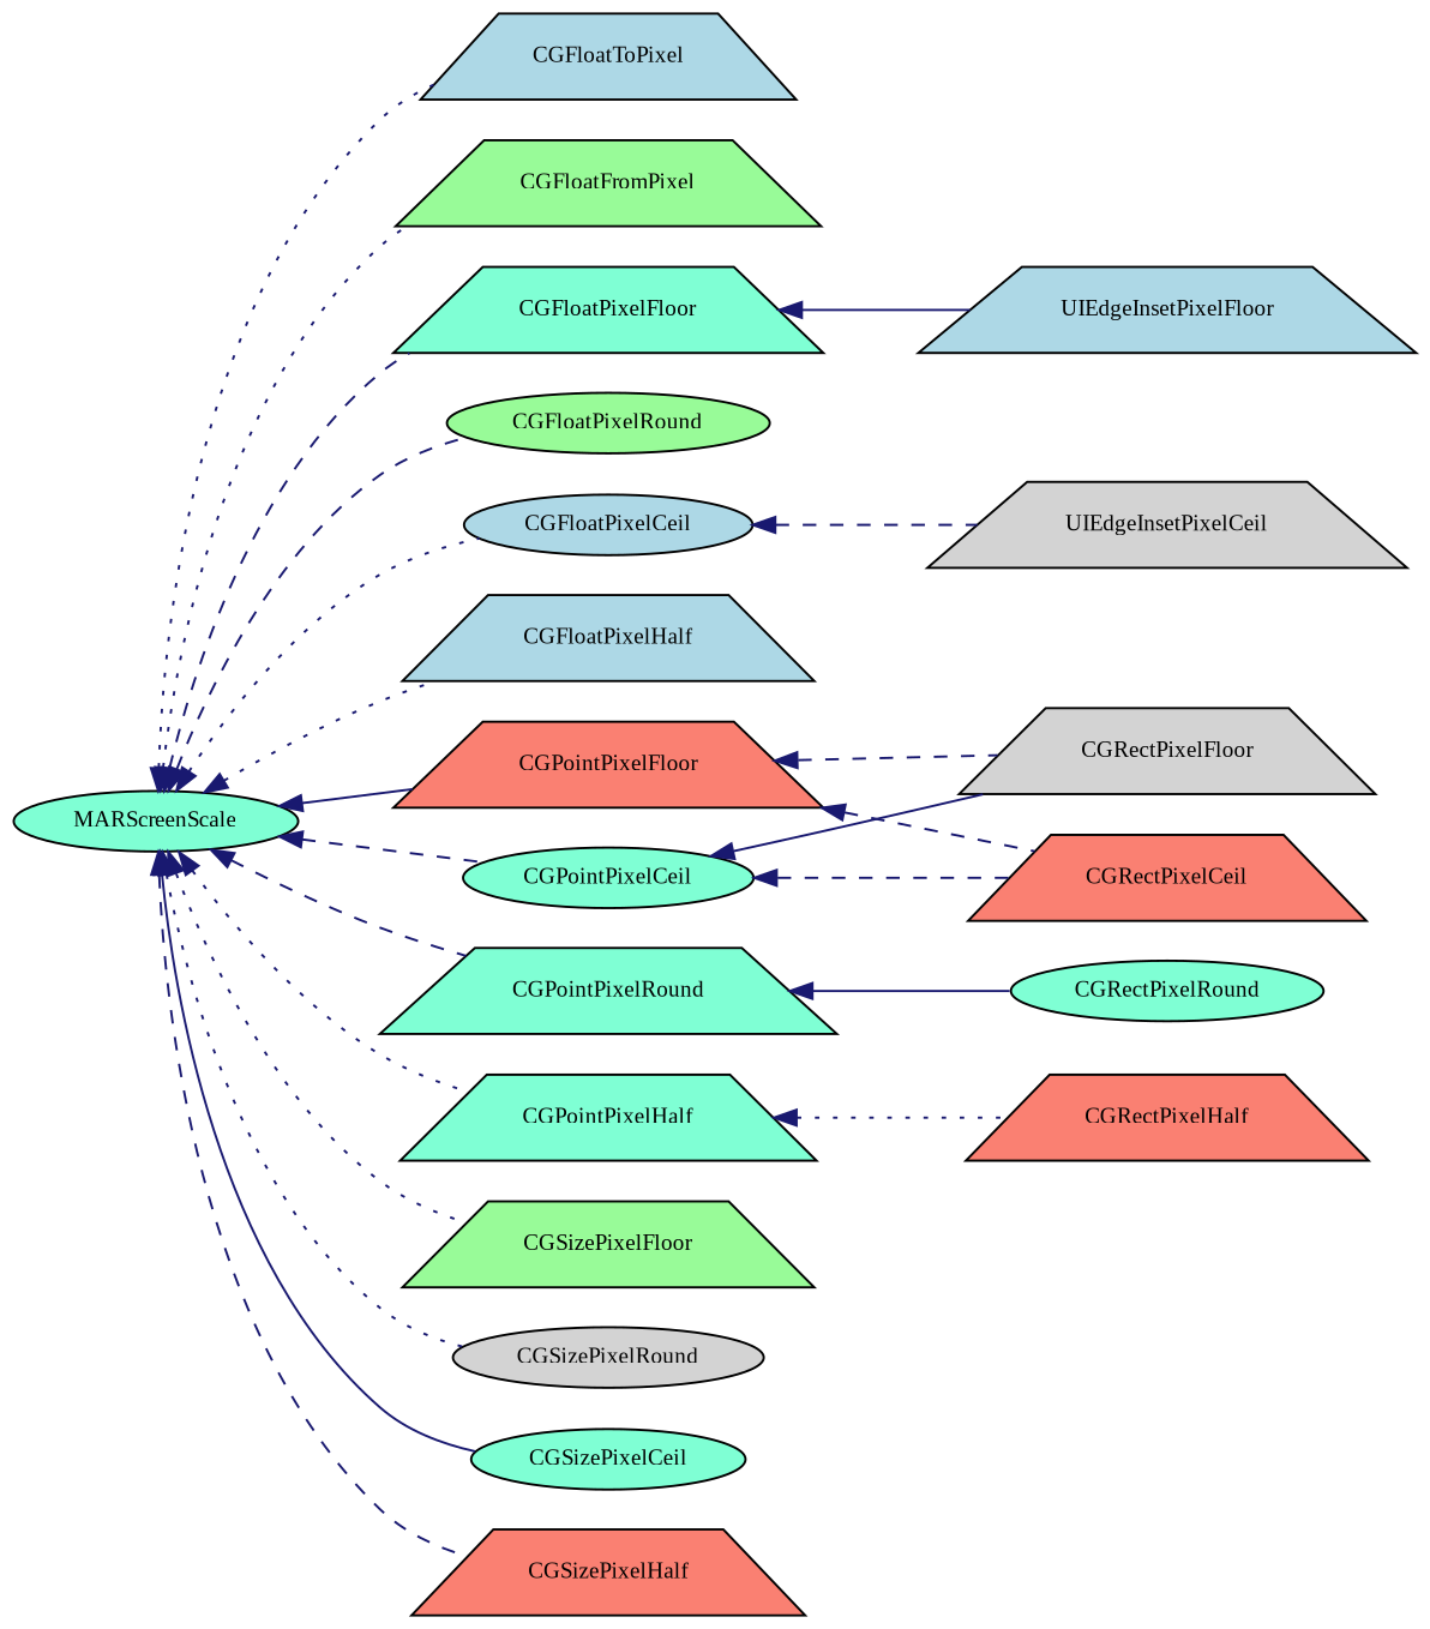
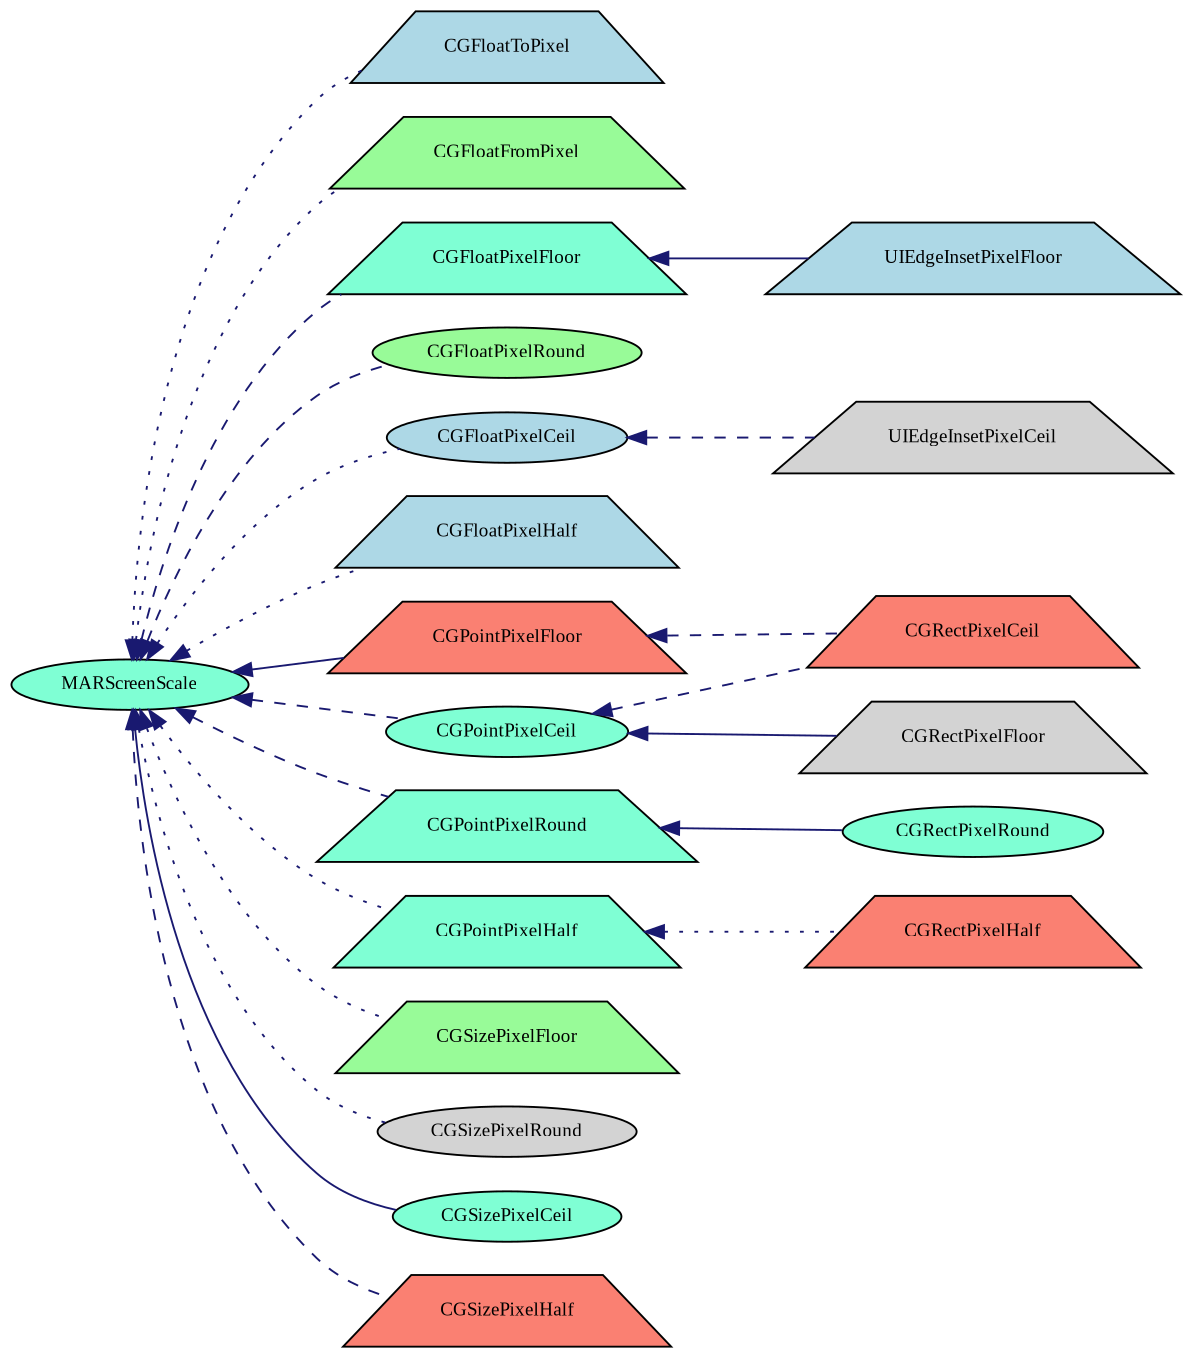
  digraph {
    fontname="Liberation Serif"
    rankdir=LR
    node [color=black fillcolor=aquamarine fontname="Liberation Serif" fontsize=10 shape=trapezium style=filled]
    edge [color=midnightblue dir=back fontname="Liberation Serif" fontsize=10 labelfontname=Helvetica labelfontsize=10 style=dashed]
    n1 [fontcolor=black height=0.2 label=MARScreenScale shape=ellipse width=0.4]
    n2 [fillcolor=lightblue height=0.2 label=CGFloatToPixel width=0.4]
    n3 [fillcolor=palegreen height=0.2 label=CGFloatFromPixel width=0.4]
    n4 [height=0.2 label=CGFloatPixelFloor width=0.4]
    n5 [fillcolor=palegreen height=0.2 label=CGFloatPixelRound shape=ellipse width=0.4]
    n6 [fillcolor=lightblue height=0.2 label=CGFloatPixelCeil shape=ellipse width=0.4]
    n7 [fillcolor=lightblue height=0.2 label=CGFloatPixelHalf width=0.4]
    n8 [fillcolor=salmon height=0.2 label=CGPointPixelFloor width=0.4]
    n9 [height=0.2 label=CGPointPixelRound width=0.4]
    n10 [height=0.2 label=CGPointPixelCeil shape=ellipse width=0.4]
    n11 [height=0.2 label=CGPointPixelHalf width=0.4]
    n12 [fillcolor=palegreen height=0.2 label=CGSizePixelFloor width=0.4]
    n13 [fillcolor=lightgrey height=0.2 label=CGSizePixelRound shape=ellipse width=0.4]
    n14 [height=0.2 label=CGSizePixelCeil shape=ellipse width=0.4]
    n15 [fillcolor=salmon height=0.2 label=CGSizePixelHalf width=0.4]
    n16 [fillcolor=lightblue height=0.2 label=UIEdgeInsetPixelFloor width=0.4]
    n17 [fillcolor=lightgrey height=0.2 label=UIEdgeInsetPixelCeil width=0.4]
    n18 [fillcolor=lightgrey height=0.2 label=CGRectPixelFloor width=0.4]
    n19 [fillcolor=salmon height=0.2 label=CGRectPixelCeil width=0.4]
    n20 [height=0.2 label=CGRectPixelRound shape=ellipse width=0.4]
    n21 [fillcolor=salmon height=0.2 label=CGRectPixelHalf width=0.4]
    n1 -> n2 [style=dotted]
    n1 -> n3 [style=dotted]
    n1 -> n4
    n1 -> n5
    n1 -> n6 [style=dotted]
    n1 -> n7 [style=dotted]
    n1 -> n8 [style=solid]
    n1 -> n9
    n1 -> n10
    n1 -> n11 [style=dotted]
    n1 -> n12 [style=dotted]
    n1 -> n13 [style=dotted]
    n1 -> n14 [style=solid]
    n1 -> n15
    n4 -> n16 [style=solid]
    n6 -> n17
-   n8 -> n18
    n8 -> n19
    n9 -> n20 [style=solid]
    n10 -> n18 [style=solid]
    n10 -> n19
    n11 -> n21 [style=dotted]
  }
